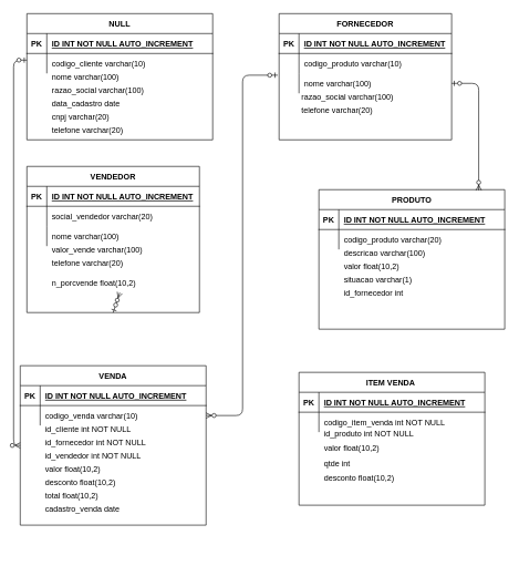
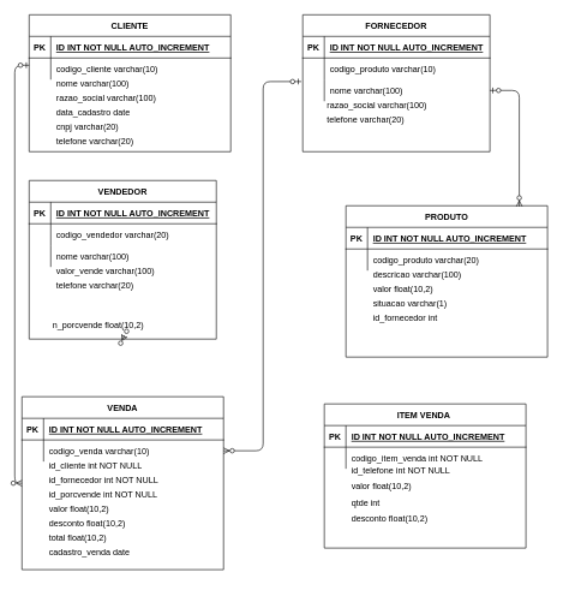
  <mxCell id="0" />
  <mxCell id="1" parent="0" />
  <mxCell id="2" value="" style="group" parent="1" vertex="1" connectable="0"><mxGeometry x="40" y="20" width="280" height="190" as="geometry" /></mxCell>
- <mxCell id="3" value="NULL" style="shape=table;startSize=30;container=1;collapsible=1;childLayout=tableLayout;fixedRows=1;rowLines=0;fontStyle=1;align=center;resizeLast=1;" parent="2" vertex="1"><mxGeometry width="280" height="190" as="geometry"><mxRectangle x="110" y="290" width="80" height="30" as="alternateBounds" /></mxGeometry></mxCell>
+ <mxCell id="3" value="CLIENTE" style="shape=table;startSize=30;container=1;collapsible=1;childLayout=tableLayout;fixedRows=1;rowLines=0;fontStyle=1;align=center;resizeLast=1;" parent="2" vertex="1"><mxGeometry width="280" height="190" as="geometry"><mxRectangle x="110" y="290" width="80" height="30" as="alternateBounds" /></mxGeometry></mxCell>
  <mxCell id="4" value="" style="shape=partialRectangle;collapsible=0;dropTarget=0;pointerEvents=0;fillColor=none;points=[[0,0.5],[1,0.5]];portConstraint=eastwest;top=0;left=0;right=0;bottom=1;" parent="3" vertex="1"><mxGeometry y="30" width="280" height="30" as="geometry" /></mxCell>
  <mxCell id="5" value="PK" style="shape=partialRectangle;overflow=hidden;connectable=0;fillColor=none;top=0;left=0;bottom=0;right=0;fontStyle=1;" parent="4" vertex="1"><mxGeometry width="30" height="30" as="geometry" /></mxCell>
  <mxCell id="6" value="ID INT NOT NULL AUTO_INCREMENT" style="shape=partialRectangle;overflow=hidden;connectable=0;fillColor=none;top=0;left=0;bottom=0;right=0;align=left;spacingLeft=6;fontStyle=5;" parent="4" vertex="1"><mxGeometry x="30" width="250" height="30" as="geometry" /></mxCell>
  <mxCell id="7" value="" style="shape=partialRectangle;collapsible=0;dropTarget=0;pointerEvents=0;fillColor=none;points=[[0,0.5],[1,0.5]];portConstraint=eastwest;top=0;left=0;right=0;bottom=0;" parent="3" vertex="1"><mxGeometry y="60" width="280" height="30" as="geometry" /></mxCell>
  <mxCell id="8" value="" style="shape=partialRectangle;overflow=hidden;connectable=0;fillColor=none;top=0;left=0;bottom=0;right=0;" parent="7" vertex="1"><mxGeometry width="30" height="30" as="geometry" /></mxCell>
  <mxCell id="9" value="codigo_cliente varchar(10)" style="shape=partialRectangle;overflow=hidden;connectable=0;fillColor=none;top=0;left=0;bottom=0;right=0;align=left;spacingLeft=6;" parent="7" vertex="1"><mxGeometry x="30" width="250" height="30" as="geometry" /></mxCell>
  <mxCell id="10" value="razao_social varchar(100)" style="shape=partialRectangle;overflow=hidden;connectable=0;fillColor=none;top=0;left=0;bottom=0;right=0;align=left;spacingLeft=6;" parent="2" vertex="1"><mxGeometry x="30" y="100" width="220" height="30" as="geometry" /></mxCell>
  <mxCell id="11" value="nome varchar(100)" style="shape=partialRectangle;overflow=hidden;connectable=0;fillColor=none;top=0;left=0;bottom=0;right=0;align=left;spacingLeft=6;" parent="2" vertex="1"><mxGeometry x="30" y="80" width="220" height="30" as="geometry" /></mxCell>
  <mxCell id="12" value="data_cadastro date" style="shape=partialRectangle;overflow=hidden;connectable=0;fillColor=none;top=0;left=0;bottom=0;right=0;align=left;spacingLeft=6;" parent="2" vertex="1"><mxGeometry x="30" y="120" width="220" height="30" as="geometry" /></mxCell>
  <mxCell id="13" value="cnpj varchar(20)" style="shape=partialRectangle;overflow=hidden;connectable=0;fillColor=none;top=0;left=0;bottom=0;right=0;align=left;spacingLeft=6;" parent="2" vertex="1"><mxGeometry x="30" y="140" width="220" height="30" as="geometry" /></mxCell>
  <mxCell id="14" value="telefone varchar(20)" style="shape=partialRectangle;overflow=hidden;connectable=0;fillColor=none;top=0;left=0;bottom=0;right=0;align=left;spacingLeft=6;" parent="2" vertex="1"><mxGeometry x="30" y="160" width="220" height="30" as="geometry" /></mxCell>
  <mxCell id="15" value="" style="group" parent="1" vertex="1" connectable="0"><mxGeometry x="420" y="20" width="260" height="190" as="geometry" /></mxCell>
  <mxCell id="16" value="FORNECEDOR" style="shape=table;startSize=30;container=1;collapsible=1;childLayout=tableLayout;fixedRows=1;rowLines=0;fontStyle=1;align=center;resizeLast=1;" parent="15" vertex="1"><mxGeometry width="260" height="190" as="geometry" /></mxCell>
  <mxCell id="17" value="" style="shape=partialRectangle;collapsible=0;dropTarget=0;pointerEvents=0;fillColor=none;points=[[0,0.5],[1,0.5]];portConstraint=eastwest;top=0;left=0;right=0;bottom=1;" parent="16" vertex="1"><mxGeometry y="30" width="260" height="30" as="geometry" /></mxCell>
  <mxCell id="18" value="PK" style="shape=partialRectangle;overflow=hidden;connectable=0;fillColor=none;top=0;left=0;bottom=0;right=0;fontStyle=1;" parent="17" vertex="1"><mxGeometry width="30" height="30" as="geometry" /></mxCell>
  <mxCell id="19" value="ID INT NOT NULL AUTO_INCREMENT" style="shape=partialRectangle;overflow=hidden;connectable=0;fillColor=none;top=0;left=0;bottom=0;right=0;align=left;spacingLeft=6;fontStyle=5;" parent="17" vertex="1"><mxGeometry x="30" width="230" height="30" as="geometry" /></mxCell>
  <mxCell id="20" value="" style="shape=partialRectangle;collapsible=0;dropTarget=0;pointerEvents=0;fillColor=none;points=[[0,0.5],[1,0.5]];portConstraint=eastwest;top=0;left=0;right=0;bottom=0;" parent="16" vertex="1"><mxGeometry y="60" width="260" height="30" as="geometry" /></mxCell>
  <mxCell id="21" value="" style="shape=partialRectangle;overflow=hidden;connectable=0;fillColor=none;top=0;left=0;bottom=0;right=0;" parent="20" vertex="1"><mxGeometry width="30" height="30" as="geometry" /></mxCell>
  <mxCell id="22" value="codigo_produto varchar(10)" style="shape=partialRectangle;overflow=hidden;connectable=0;fillColor=none;top=0;left=0;bottom=0;right=0;align=left;spacingLeft=6;" parent="20" vertex="1"><mxGeometry x="30" width="230" height="30" as="geometry" /></mxCell>
  <mxCell id="23" value="" style="shape=partialRectangle;collapsible=0;dropTarget=0;pointerEvents=0;fillColor=none;points=[[0,0.5],[1,0.5]];portConstraint=eastwest;top=0;left=0;right=0;bottom=0;" parent="16" vertex="1"><mxGeometry y="90" width="260" height="30" as="geometry" /></mxCell>
  <mxCell id="24" value="" style="shape=partialRectangle;overflow=hidden;connectable=0;fillColor=none;top=0;left=0;bottom=0;right=0;" parent="23" vertex="1"><mxGeometry width="30" height="30" as="geometry" /></mxCell>
  <mxCell id="25" value="nome varchar(100)" style="shape=partialRectangle;overflow=hidden;connectable=0;fillColor=none;top=0;left=0;bottom=0;right=0;align=left;spacingLeft=6;" parent="23" vertex="1"><mxGeometry x="30" width="230" height="30" as="geometry" /></mxCell>
  <mxCell id="26" value="razao_social varchar(100)" style="shape=partialRectangle;overflow=hidden;connectable=0;fillColor=none;top=0;left=0;bottom=0;right=0;align=left;spacingLeft=6;" parent="15" vertex="1"><mxGeometry x="26" y="110" width="234" height="30" as="geometry" /></mxCell>
  <mxCell id="27" value="telefone varchar(20)" style="shape=partialRectangle;overflow=hidden;connectable=0;fillColor=none;top=0;left=0;bottom=0;right=0;align=left;spacingLeft=6;" parent="15" vertex="1"><mxGeometry x="26" y="130" width="234" height="30" as="geometry" /></mxCell>
  <mxCell id="28" value="" style="group" parent="1" vertex="1" connectable="0"><mxGeometry x="40" y="250" width="260" height="220" as="geometry" /></mxCell>
  <mxCell id="29" value="VENDEDOR" style="shape=table;startSize=30;container=1;collapsible=1;childLayout=tableLayout;fixedRows=1;rowLines=0;fontStyle=1;align=center;resizeLast=1;" parent="28" vertex="1"><mxGeometry width="260" height="220" as="geometry" /></mxCell>
  <mxCell id="30" value="" style="shape=partialRectangle;collapsible=0;dropTarget=0;pointerEvents=0;fillColor=none;points=[[0,0.5],[1,0.5]];portConstraint=eastwest;top=0;left=0;right=0;bottom=1;" parent="29" vertex="1"><mxGeometry y="30" width="260" height="30" as="geometry" /></mxCell>
  <mxCell id="31" value="PK" style="shape=partialRectangle;overflow=hidden;connectable=0;fillColor=none;top=0;left=0;bottom=0;right=0;fontStyle=1;" parent="30" vertex="1"><mxGeometry width="30" height="30" as="geometry" /></mxCell>
  <mxCell id="32" value="ID INT NOT NULL AUTO_INCREMENT" style="shape=partialRectangle;overflow=hidden;connectable=0;fillColor=none;top=0;left=0;bottom=0;right=0;align=left;spacingLeft=6;fontStyle=5;" parent="30" vertex="1"><mxGeometry x="30" width="230" height="30" as="geometry" /></mxCell>
  <mxCell id="33" value="" style="shape=partialRectangle;collapsible=0;dropTarget=0;pointerEvents=0;fillColor=none;points=[[0,0.5],[1,0.5]];portConstraint=eastwest;top=0;left=0;right=0;bottom=0;" parent="29" vertex="1"><mxGeometry y="60" width="260" height="30" as="geometry" /></mxCell>
  <mxCell id="34" value="" style="shape=partialRectangle;overflow=hidden;connectable=0;fillColor=none;top=0;left=0;bottom=0;right=0;" parent="33" vertex="1"><mxGeometry width="30" height="30" as="geometry" /></mxCell>
- <mxCell id="35" value="social_vendedor varchar(20)" style="shape=partialRectangle;overflow=hidden;connectable=0;fillColor=none;top=0;left=0;bottom=0;right=0;align=left;spacingLeft=6;" parent="33" vertex="1"><mxGeometry x="30" width="230" height="30" as="geometry" /></mxCell>
+ <mxCell id="35" value="codigo_vendedor varchar(20)" style="shape=partialRectangle;overflow=hidden;connectable=0;fillColor=none;top=0;left=0;bottom=0;right=0;align=left;spacingLeft=6;" parent="33" vertex="1"><mxGeometry x="30" width="230" height="30" as="geometry" /></mxCell>
  <mxCell id="36" value="" style="shape=partialRectangle;collapsible=0;dropTarget=0;pointerEvents=0;fillColor=none;points=[[0,0.5],[1,0.5]];portConstraint=eastwest;top=0;left=0;right=0;bottom=0;" parent="29" vertex="1"><mxGeometry y="90" width="260" height="30" as="geometry" /></mxCell>
  <mxCell id="37" value="" style="shape=partialRectangle;overflow=hidden;connectable=0;fillColor=none;top=0;left=0;bottom=0;right=0;" parent="36" vertex="1"><mxGeometry width="30" height="30" as="geometry" /></mxCell>
  <mxCell id="38" value="nome varchar(100)" style="shape=partialRectangle;overflow=hidden;connectable=0;fillColor=none;top=0;left=0;bottom=0;right=0;align=left;spacingLeft=6;" parent="36" vertex="1"><mxGeometry x="30" width="230" height="30" as="geometry" /></mxCell>
  <mxCell id="39" value="valor_vende varchar(100)" style="shape=partialRectangle;overflow=hidden;connectable=0;fillColor=none;top=0;left=0;bottom=0;right=0;align=left;spacingLeft=6;" parent="28" vertex="1"><mxGeometry x="30" y="110" width="230" height="30" as="geometry" /></mxCell>
  <mxCell id="40" value="telefone varchar(20)" style="shape=partialRectangle;overflow=hidden;connectable=0;fillColor=none;top=0;left=0;bottom=0;right=0;align=left;spacingLeft=6;" parent="28" vertex="1"><mxGeometry x="30" y="130" width="230" height="30" as="geometry" /></mxCell>
- <mxCell id="41" value="n_porcvende float(10,2)" style="shape=partialRectangle;overflow=hidden;connectable=0;fillColor=none;top=0;left=0;bottom=0;right=0;align=left;spacingLeft=6;" parent="28" vertex="1"><mxGeometry x="30" y="160" width="230" height="30" as="geometry" /></mxCell>
+ <mxCell id="41" value="n_porcvende float(10,2)" style="shape=partialRectangle;overflow=hidden;connectable=0;fillColor=none;top=0;left=0;bottom=0;right=0;align=left;spacingLeft=6;" parent="28" vertex="1"><mxGeometry x="25" y="185" width="230" height="30" as="geometry" /></mxCell>
  <mxCell id="42" value="" style="group" parent="1" vertex="1" connectable="0"><mxGeometry x="480" y="285" width="280" height="210" as="geometry" /></mxCell>
  <mxCell id="43" value="PRODUTO" style="shape=table;startSize=30;container=1;collapsible=1;childLayout=tableLayout;fixedRows=1;rowLines=0;fontStyle=1;align=center;resizeLast=1;" parent="42" vertex="1"><mxGeometry width="280" height="210" as="geometry" /></mxCell>
  <mxCell id="44" value="" style="shape=partialRectangle;collapsible=0;dropTarget=0;pointerEvents=0;fillColor=none;points=[[0,0.5],[1,0.5]];portConstraint=eastwest;top=0;left=0;right=0;bottom=1;" parent="43" vertex="1"><mxGeometry y="30" width="280" height="30" as="geometry" /></mxCell>
  <mxCell id="45" value="PK" style="shape=partialRectangle;overflow=hidden;connectable=0;fillColor=none;top=0;left=0;bottom=0;right=0;fontStyle=1;" parent="44" vertex="1"><mxGeometry width="30" height="30" as="geometry" /></mxCell>
  <mxCell id="46" value="ID INT NOT NULL AUTO_INCREMENT" style="shape=partialRectangle;overflow=hidden;connectable=0;fillColor=none;top=0;left=0;bottom=0;right=0;align=left;spacingLeft=6;fontStyle=5;" parent="44" vertex="1"><mxGeometry x="30" width="250" height="30" as="geometry" /></mxCell>
  <mxCell id="47" value="" style="shape=partialRectangle;collapsible=0;dropTarget=0;pointerEvents=0;fillColor=none;points=[[0,0.5],[1,0.5]];portConstraint=eastwest;top=0;left=0;right=0;bottom=0;" parent="43" vertex="1"><mxGeometry y="60" width="280" height="30" as="geometry" /></mxCell>
  <mxCell id="48" value="" style="shape=partialRectangle;overflow=hidden;connectable=0;fillColor=none;top=0;left=0;bottom=0;right=0;" parent="47" vertex="1"><mxGeometry width="30" height="30" as="geometry" /></mxCell>
  <mxCell id="49" value="codigo_produto varchar(20)" style="shape=partialRectangle;overflow=hidden;connectable=0;fillColor=none;top=0;left=0;bottom=0;right=0;align=left;spacingLeft=6;" parent="47" vertex="1"><mxGeometry x="30" width="250" height="30" as="geometry" /></mxCell>
  <mxCell id="50" value="descricao varchar(100)" style="shape=partialRectangle;overflow=hidden;connectable=0;fillColor=none;top=0;left=0;bottom=0;right=0;align=left;spacingLeft=6;" parent="42" vertex="1"><mxGeometry x="30" y="80" width="250" height="30" as="geometry" /></mxCell>
  <mxCell id="51" value="valor float(10,2)" style="shape=partialRectangle;overflow=hidden;connectable=0;fillColor=none;top=0;left=0;bottom=0;right=0;align=left;spacingLeft=6;" parent="42" vertex="1"><mxGeometry x="30" y="100" width="250" height="30" as="geometry" /></mxCell>
  <mxCell id="52" value="situacao varchar(1)" style="shape=partialRectangle;overflow=hidden;connectable=0;fillColor=none;top=0;left=0;bottom=0;right=0;align=left;spacingLeft=6;" parent="42" vertex="1"><mxGeometry x="30" y="120" width="250" height="30" as="geometry" /></mxCell>
  <mxCell id="53" value="id_fornecedor int " style="shape=partialRectangle;overflow=hidden;connectable=0;fillColor=none;top=0;left=0;bottom=0;right=0;align=left;spacingLeft=6;" parent="42" vertex="1"><mxGeometry x="30" y="140" width="250" height="30" as="geometry" /></mxCell>
  <mxCell id="54" value="" style="group" parent="1" vertex="1" connectable="0"><mxGeometry x="30" y="550" width="280" height="280" as="geometry" /></mxCell>
  <mxCell id="55" value="VENDA" style="shape=table;startSize=30;container=1;collapsible=1;childLayout=tableLayout;fixedRows=1;rowLines=0;fontStyle=1;align=center;resizeLast=1;" parent="54" vertex="1"><mxGeometry width="280" height="240" as="geometry" /></mxCell>
  <mxCell id="56" value="" style="shape=partialRectangle;collapsible=0;dropTarget=0;pointerEvents=0;fillColor=none;points=[[0,0.5],[1,0.5]];portConstraint=eastwest;top=0;left=0;right=0;bottom=1;" parent="55" vertex="1"><mxGeometry y="30" width="280" height="30" as="geometry" /></mxCell>
  <mxCell id="57" value="PK" style="shape=partialRectangle;overflow=hidden;connectable=0;fillColor=none;top=0;left=0;bottom=0;right=0;fontStyle=1;" parent="56" vertex="1"><mxGeometry width="30" height="30" as="geometry" /></mxCell>
  <mxCell id="58" value="ID INT NOT NULL AUTO_INCREMENT" style="shape=partialRectangle;overflow=hidden;connectable=0;fillColor=none;top=0;left=0;bottom=0;right=0;align=left;spacingLeft=6;fontStyle=5;" parent="56" vertex="1"><mxGeometry x="30" width="250" height="30" as="geometry" /></mxCell>
  <mxCell id="59" value="" style="shape=partialRectangle;collapsible=0;dropTarget=0;pointerEvents=0;fillColor=none;points=[[0,0.5],[1,0.5]];portConstraint=eastwest;top=0;left=0;right=0;bottom=0;" parent="55" vertex="1"><mxGeometry y="60" width="280" height="30" as="geometry" /></mxCell>
  <mxCell id="60" value="" style="shape=partialRectangle;overflow=hidden;connectable=0;fillColor=none;top=0;left=0;bottom=0;right=0;" parent="59" vertex="1"><mxGeometry width="30" height="30" as="geometry" /></mxCell>
  <mxCell id="61" value="codigo_venda varchar(10)" style="shape=partialRectangle;overflow=hidden;connectable=0;fillColor=none;top=0;left=0;bottom=0;right=0;align=left;spacingLeft=6;" parent="59" vertex="1"><mxGeometry x="30" width="250" height="30" as="geometry" /></mxCell>
  <mxCell id="62" value="id_cliente int NOT NULL" style="shape=partialRectangle;overflow=hidden;connectable=0;fillColor=none;top=0;left=0;bottom=0;right=0;align=left;spacingLeft=6;" parent="54" vertex="1"><mxGeometry x="30" y="80" width="250" height="30" as="geometry" /></mxCell>
  <mxCell id="63" value="total float(10,2)" style="shape=partialRectangle;overflow=hidden;connectable=0;fillColor=none;top=0;left=0;bottom=0;right=0;align=left;spacingLeft=6;" parent="54" vertex="1"><mxGeometry x="30" y="180" width="250" height="30" as="geometry" /></mxCell>
  <mxCell id="64" value="desconto float(10,2)" style="shape=partialRectangle;overflow=hidden;connectable=0;fillColor=none;top=0;left=0;bottom=0;right=0;align=left;spacingLeft=6;" parent="54" vertex="1"><mxGeometry x="30" y="160" width="250" height="30" as="geometry" /></mxCell>
  <mxCell id="65" value="valor float(10,2) " style="shape=partialRectangle;overflow=hidden;connectable=0;fillColor=none;top=0;left=0;bottom=0;right=0;align=left;spacingLeft=6;" parent="54" vertex="1"><mxGeometry x="30" y="140" width="250" height="30" as="geometry" /></mxCell>
  <mxCell id="66" value="id_fornecedor int NOT NULL" style="shape=partialRectangle;overflow=hidden;connectable=0;fillColor=none;top=0;left=0;bottom=0;right=0;align=left;spacingLeft=6;" parent="54" vertex="1"><mxGeometry x="30" y="100" width="250" height="30" as="geometry" /></mxCell>
- <mxCell id="67" value="id_vendedor int NOT NULL" style="shape=partialRectangle;overflow=hidden;connectable=0;fillColor=none;top=0;left=0;bottom=0;right=0;align=left;spacingLeft=6;" parent="54" vertex="1"><mxGeometry x="30" y="120" width="250" height="30" as="geometry" /></mxCell>
+ <mxCell id="67" value="id_porcvende int NOT NULL" style="shape=partialRectangle;overflow=hidden;connectable=0;fillColor=none;top=0;left=0;bottom=0;right=0;align=left;spacingLeft=6;" parent="54" vertex="1"><mxGeometry x="30" y="120" width="250" height="30" as="geometry" /></mxCell>
  <mxCell id="68" value="cadastro_venda date" style="shape=partialRectangle;overflow=hidden;connectable=0;fillColor=none;top=0;left=0;bottom=0;right=0;align=left;spacingLeft=6;" parent="54" vertex="1"><mxGeometry x="30" y="200" width="250" height="30" as="geometry" /></mxCell>
  <mxCell id="69" value="" style="group" parent="1" vertex="1" connectable="0"><mxGeometry x="450" y="560" width="280" height="210" as="geometry" /></mxCell>
  <mxCell id="70" value="ITEM VENDA " style="shape=table;startSize=30;container=1;collapsible=1;childLayout=tableLayout;fixedRows=1;rowLines=0;fontStyle=1;align=center;resizeLast=1;" parent="69" vertex="1"><mxGeometry width="280" height="200" as="geometry" /></mxCell>
  <mxCell id="71" value="" style="shape=partialRectangle;collapsible=0;dropTarget=0;pointerEvents=0;fillColor=none;points=[[0,0.5],[1,0.5]];portConstraint=eastwest;top=0;left=0;right=0;bottom=1;" parent="70" vertex="1"><mxGeometry y="30" width="280" height="30" as="geometry" /></mxCell>
  <mxCell id="72" value="PK" style="shape=partialRectangle;overflow=hidden;connectable=0;fillColor=none;top=0;left=0;bottom=0;right=0;fontStyle=1;" parent="71" vertex="1"><mxGeometry width="30" height="30" as="geometry" /></mxCell>
  <mxCell id="73" value="ID INT NOT NULL AUTO_INCREMENT" style="shape=partialRectangle;overflow=hidden;connectable=0;fillColor=none;top=0;left=0;bottom=0;right=0;align=left;spacingLeft=6;fontStyle=5;" parent="71" vertex="1"><mxGeometry x="30" width="250" height="30" as="geometry" /></mxCell>
  <mxCell id="74" value="" style="shape=partialRectangle;collapsible=0;dropTarget=0;pointerEvents=0;fillColor=none;points=[[0,0.5],[1,0.5]];portConstraint=eastwest;top=0;left=0;right=0;bottom=0;" parent="70" vertex="1"><mxGeometry y="60" width="280" height="30" as="geometry" /></mxCell>
  <mxCell id="75" value="" style="shape=partialRectangle;overflow=hidden;connectable=0;fillColor=none;top=0;left=0;bottom=0;right=0;" parent="74" vertex="1"><mxGeometry width="30" height="30" as="geometry" /></mxCell>
  <mxCell id="76" value="codigo_item_venda int NOT NULL" style="shape=partialRectangle;overflow=hidden;connectable=0;fillColor=none;top=0;left=0;bottom=0;right=0;align=left;spacingLeft=6;" parent="74" vertex="1"><mxGeometry x="30" width="250" height="30" as="geometry" /></mxCell>
- <mxCell id="77" value="id_produto int NOT NULL" style="shape=partialRectangle;overflow=hidden;connectable=0;fillColor=none;top=0;left=0;bottom=0;right=0;align=left;spacingLeft=6;" parent="69" vertex="1"><mxGeometry x="30" y="80" width="250" height="22.5" as="geometry" /></mxCell>
+ <mxCell id="77" value="id_telefone int NOT NULL" style="shape=partialRectangle;overflow=hidden;connectable=0;fillColor=none;top=0;left=0;bottom=0;right=0;align=left;spacingLeft=6;" parent="69" vertex="1"><mxGeometry x="30" y="80" width="250" height="22.5" as="geometry" /></mxCell>
  <mxCell id="78" value="desconto float(10,2)" style="shape=partialRectangle;overflow=hidden;connectable=0;fillColor=none;top=0;left=0;bottom=0;right=0;align=left;spacingLeft=6;" parent="69" vertex="1"><mxGeometry x="30" y="147.5" width="250" height="22.5" as="geometry" /></mxCell>
  <mxCell id="79" value="valor float(10,2) " style="shape=partialRectangle;overflow=hidden;connectable=0;fillColor=none;top=0;left=0;bottom=0;right=0;align=left;spacingLeft=6;" parent="69" vertex="1"><mxGeometry x="30" y="102.5" width="250" height="22.5" as="geometry" /></mxCell>
  <mxCell id="80" value="qtde int" style="shape=partialRectangle;overflow=hidden;connectable=0;fillColor=none;top=0;left=0;bottom=0;right=0;align=left;spacingLeft=6;" parent="69" vertex="1"><mxGeometry x="30" y="125" width="250" height="22.5" as="geometry" /></mxCell>
  <mxCell id="81" value="" style="fontSize=12;html=1;endArrow=ERzeroToMany;startArrow=ERzeroToOne;exitX=1;exitY=0.5;exitDx=0;exitDy=0;edgeStyle=orthogonalEdgeStyle;entryX=0.86;entryY=0.005;entryDx=0;entryDy=0;entryPerimeter=0;" edge="1" parent="1" source="23" target="43"><mxGeometry width="100" height="100" relative="1" as="geometry"><mxPoint x="290" y="300" as="sourcePoint" /><mxPoint x="713" y="290" as="targetPoint" /></mxGeometry></mxCell>
  <mxCell id="82" value="" style="edgeStyle=orthogonalEdgeStyle;fontSize=12;html=1;endArrow=ERzeroToMany;startArrow=ERzeroToOne;exitX=0;exitY=0.5;exitDx=0;exitDy=0;entryX=0;entryY=0.5;entryDx=0;entryDy=0;" edge="1" parent="1" target="55"><mxGeometry width="100" height="100" relative="1" as="geometry"><mxPoint x="40" y="90" as="sourcePoint" /><mxPoint x="0" y="622" as="targetPoint" /><Array as="points"><mxPoint x="20" y="90" /><mxPoint x="20" y="670" /></Array></mxGeometry></mxCell>
  <mxCell id="83" value="" style="fontSize=12;html=1;endArrow=ERzeroToMany;startArrow=ERzeroToOne;exitX=-0.008;exitY=0.089;exitDx=0;exitDy=0;entryX=1;entryY=0.5;entryDx=0;entryDy=0;exitPerimeter=0;edgeStyle=orthogonalEdgeStyle;" edge="1" parent="1" source="23" target="59"><mxGeometry width="100" height="100" relative="1" as="geometry"><mxPoint x="335" y="123.95" as="sourcePoint" /><mxPoint x="375.8" y="285" as="targetPoint" /></mxGeometry></mxCell>
  <mxCell id="84" value="" style="fontSize=12;html=1;endArrow=ERzeroToMany;startArrow=ERzeroToOne;exitX=0.5;exitY=1;exitDx=0;exitDy=0;" edge="1" parent="1" source="29" target="41"><mxGeometry width="100" height="100" relative="1" as="geometry"><mxPoint x="177.92" y="470" as="sourcePoint" /><mxPoint x="180" y="551.333" as="targetPoint" /></mxGeometry></mxCell>
